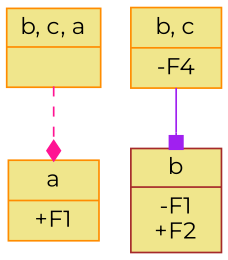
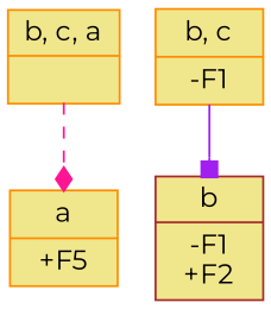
  digraph {
    fontname=Montserrat
    node [color=darkorange fillcolor=khaki fontname=Montserrat shape=record style=filled]
    edge [fontname=Montserrat]
-   n1 [label="{<segs> a |<feats> +F1 }"]
+   n1 [label="{<segs> a |<feats> +F5 }"]
    n2 [color=brown label="{<segs> b |<feats> -F1\n+F2 }"]
    n3 [label="{<segs> b, c, a |<feats>  }"]
-   n4 [label="{<segs> b, c |<feats> -F4 }"]
+   n4 [label="{<segs> b, c |<feats> -F1 }"]
    subgraph sub_1 {
      rank=same
      n1
      n2
    }
    n3 -> n1 [arrowhead=diamond color=deeppink style=dashed]
    n4 -> n2 [arrowhead=box color=purple style=solid]
  }
